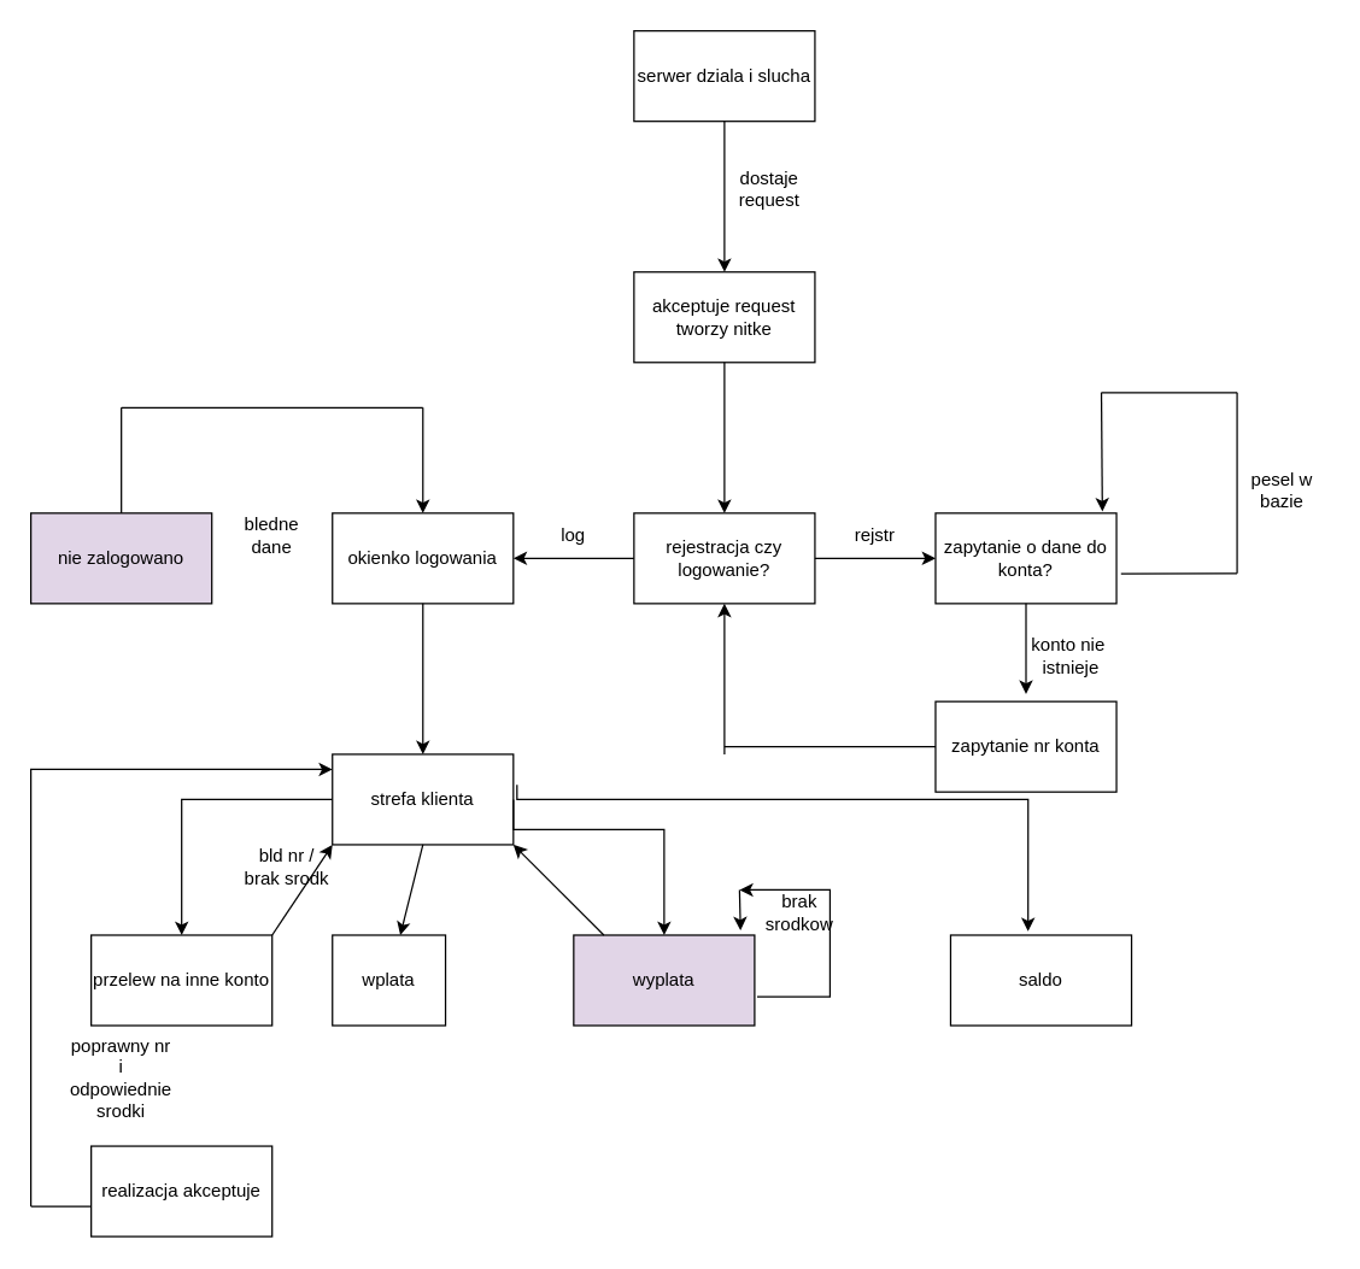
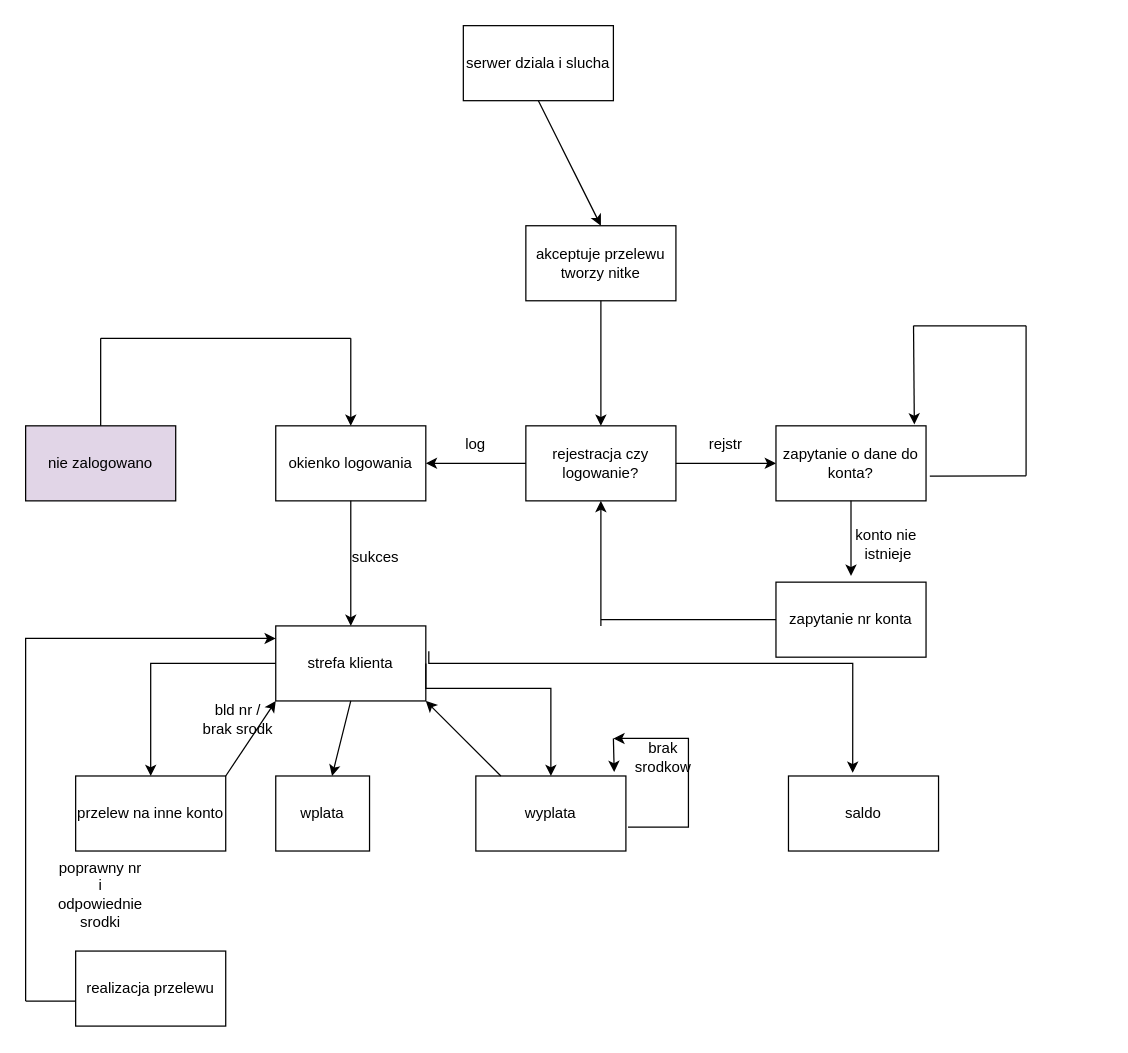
  <mxCell id="0" />
  <mxCell id="1" parent="0" />
- <mxCell id="2" value="serwer dziala i slucha" style="rounded=0;whiteSpace=wrap;html=1;" vertex="1" parent="1"><mxGeometry x="420" y="20" width="120" height="60" as="geometry" /></mxCell>
+ <mxCell id="2" value="serwer dziala i slucha" style="rounded=0;whiteSpace=wrap;html=1;" vertex="1" parent="1"><mxGeometry x="370" y="20" width="120" height="60" as="geometry" /></mxCell>
  <mxCell id="3" value="" style="endArrow=classic;html=1;rounded=0;exitX=0.5;exitY=1;exitDx=0;exitDy=0;" edge="1" parent="1" source="2"><mxGeometry width="50" height="50" relative="1" as="geometry"><mxPoint x="430" y="140" as="sourcePoint" /><mxPoint x="480" y="180" as="targetPoint" /></mxGeometry></mxCell>
- <mxCell id="4" value="akceptuje request tworzy nitke" style="rounded=0;whiteSpace=wrap;html=1;" vertex="1" parent="1"><mxGeometry x="420" y="180" width="120" height="60" as="geometry" /></mxCell>
- <mxCell id="5" value="dostaje request" style="text;html=1;strokeColor=none;fillColor=none;align=center;verticalAlign=middle;whiteSpace=wrap;rounded=0;" vertex="1" parent="1"><mxGeometry x="480" y="110" width="60" height="30" as="geometry" /></mxCell>
+ <mxCell id="4" value="akceptuje przelewu tworzy nitke" style="rounded=0;whiteSpace=wrap;html=1;" vertex="1" parent="1"><mxGeometry x="420" y="180" width="120" height="60" as="geometry" /></mxCell>
  <mxCell id="6" value="" style="endArrow=classic;html=1;rounded=0;exitX=0.5;exitY=1;exitDx=0;exitDy=0;" edge="1" parent="1" source="4"><mxGeometry width="50" height="50" relative="1" as="geometry"><mxPoint x="430" y="350" as="sourcePoint" /><mxPoint x="480" y="340" as="targetPoint" /></mxGeometry></mxCell>
  <mxCell id="7" value="rejestracja czy logowanie?" style="rounded=0;whiteSpace=wrap;html=1;" vertex="1" parent="1"><mxGeometry x="420" y="340" width="120" height="60" as="geometry" /></mxCell>
  <mxCell id="8" value="" style="endArrow=classic;html=1;rounded=0;exitX=0;exitY=0.5;exitDx=0;exitDy=0;" edge="1" parent="1" source="7"><mxGeometry width="50" height="50" relative="1" as="geometry"><mxPoint x="430" y="340" as="sourcePoint" /><mxPoint x="340" y="370" as="targetPoint" /></mxGeometry></mxCell>
  <mxCell id="9" value="" style="endArrow=classic;html=1;rounded=0;exitX=1;exitY=0.5;exitDx=0;exitDy=0;" edge="1" parent="1" source="7"><mxGeometry width="50" height="50" relative="1" as="geometry"><mxPoint x="430" y="340" as="sourcePoint" /><mxPoint x="620" y="370" as="targetPoint" /></mxGeometry></mxCell>
  <mxCell id="10" value="log" style="text;html=1;strokeColor=none;fillColor=none;align=center;verticalAlign=middle;whiteSpace=wrap;rounded=0;" vertex="1" parent="1"><mxGeometry x="350" y="340" width="60" height="30" as="geometry" /></mxCell>
  <mxCell id="11" value="rejstr" style="text;html=1;strokeColor=none;fillColor=none;align=center;verticalAlign=middle;whiteSpace=wrap;rounded=0;" vertex="1" parent="1"><mxGeometry x="550" y="340" width="60" height="30" as="geometry" /></mxCell>
  <mxCell id="12" value="okienko logowania" style="rounded=0;whiteSpace=wrap;html=1;" vertex="1" parent="1"><mxGeometry x="220" y="340" width="120" height="60" as="geometry" /></mxCell>
  <mxCell id="13" value="" style="endArrow=classic;html=1;rounded=0;exitX=0.5;exitY=1;exitDx=0;exitDy=0;" edge="1" parent="1" source="12"><mxGeometry width="50" height="50" relative="1" as="geometry"><mxPoint x="430" y="460" as="sourcePoint" /><mxPoint x="280" y="500" as="targetPoint" /></mxGeometry></mxCell>
  <mxCell id="14" value="nie zalogowano" style="rounded=0;whiteSpace=wrap;html=1;fillColor=#e1d5e7;" vertex="1" parent="1"><mxGeometry x="20" y="340" width="120" height="60" as="geometry" /></mxCell>
- <mxCell id="15" value="bledne dane" style="text;html=1;strokeColor=none;fillColor=none;align=center;verticalAlign=middle;whiteSpace=wrap;rounded=0;" vertex="1" parent="1"><mxGeometry x="150" y="340" width="60" height="30" as="geometry" /></mxCell>
  <mxCell id="16" value="" style="endArrow=none;html=1;rounded=0;exitX=0.5;exitY=0;exitDx=0;exitDy=0;" edge="1" parent="1" source="14"><mxGeometry width="50" height="50" relative="1" as="geometry"><mxPoint x="430" y="450" as="sourcePoint" /><mxPoint x="80" y="270" as="targetPoint" /></mxGeometry></mxCell>
  <mxCell id="17" value="" style="endArrow=none;html=1;rounded=0;" edge="1" parent="1"><mxGeometry width="50" height="50" relative="1" as="geometry"><mxPoint x="80" y="270" as="sourcePoint" /><mxPoint x="280" y="270" as="targetPoint" /></mxGeometry></mxCell>
  <mxCell id="18" value="" style="endArrow=classic;html=1;rounded=0;entryX=0.5;entryY=0;entryDx=0;entryDy=0;" edge="1" parent="1" target="12"><mxGeometry width="50" height="50" relative="1" as="geometry"><mxPoint x="280" y="270" as="sourcePoint" /><mxPoint x="480" y="400" as="targetPoint" /></mxGeometry></mxCell>
  <mxCell id="19" value="strefa klienta" style="rounded=0;whiteSpace=wrap;html=1;" vertex="1" parent="1"><mxGeometry x="220" y="500" width="120" height="60" as="geometry" /></mxCell>
+ <mxCell id="20" value="sukces" style="text;html=1;strokeColor=none;fillColor=none;align=center;verticalAlign=middle;whiteSpace=wrap;rounded=0;" vertex="1" parent="1"><mxGeometry x="270" y="430" width="60" height="30" as="geometry" /></mxCell>
  <mxCell id="21" value="zapytanie o dane do konta?" style="rounded=0;whiteSpace=wrap;html=1;" vertex="1" parent="1"><mxGeometry x="620" y="340" width="120" height="60" as="geometry" /></mxCell>
  <mxCell id="22" value="" style="endArrow=classic;html=1;rounded=0;exitX=0.5;exitY=1;exitDx=0;exitDy=0;" edge="1" parent="1" source="21"><mxGeometry width="50" height="50" relative="1" as="geometry"><mxPoint x="430" y="440" as="sourcePoint" /><mxPoint x="680" y="460" as="targetPoint" /></mxGeometry></mxCell>
  <mxCell id="23" value="zapytanie nr konta" style="rounded=0;whiteSpace=wrap;html=1;" vertex="1" parent="1"><mxGeometry x="620" y="465" width="120" height="60" as="geometry" /></mxCell>
  <mxCell id="24" value="" style="endArrow=none;html=1;rounded=0;exitX=0;exitY=0.5;exitDx=0;exitDy=0;" edge="1" parent="1" source="23"><mxGeometry width="50" height="50" relative="1" as="geometry"><mxPoint x="430" y="440" as="sourcePoint" /><mxPoint x="480" y="495" as="targetPoint" /></mxGeometry></mxCell>
  <mxCell id="25" value="" style="endArrow=classic;html=1;rounded=0;" edge="1" parent="1"><mxGeometry width="50" height="50" relative="1" as="geometry"><mxPoint x="480" y="500" as="sourcePoint" /><mxPoint x="480" y="400" as="targetPoint" /></mxGeometry></mxCell>
  <mxCell id="26" value="konto nie&amp;nbsp;&lt;br&gt;istnieje" style="text;html=1;strokeColor=none;fillColor=none;align=center;verticalAlign=middle;whiteSpace=wrap;rounded=0;" vertex="1" parent="1"><mxGeometry x="680" y="420" width="60" height="30" as="geometry" /></mxCell>
- <mxCell id="27" value="pesel w bazie" style="text;html=1;strokeColor=none;fillColor=none;align=center;verticalAlign=middle;whiteSpace=wrap;rounded=0;" vertex="1" parent="1"><mxGeometry x="820" y="310" width="60" height="30" as="geometry" /></mxCell>
  <mxCell id="28" value="" style="endArrow=classic;html=1;rounded=0;entryX=0.922;entryY=-0.019;entryDx=0;entryDy=0;entryPerimeter=0;" edge="1" parent="1" target="21"><mxGeometry width="50" height="50" relative="1" as="geometry"><mxPoint x="730" y="260" as="sourcePoint" /><mxPoint x="730" y="290" as="targetPoint" /></mxGeometry></mxCell>
  <mxCell id="29" value="" style="endArrow=none;html=1;rounded=0;" edge="1" parent="1"><mxGeometry width="50" height="50" relative="1" as="geometry"><mxPoint x="820" y="260" as="sourcePoint" /><mxPoint x="820" y="380" as="targetPoint" /></mxGeometry></mxCell>
  <mxCell id="30" value="" style="endArrow=none;html=1;rounded=0;" edge="1" parent="1"><mxGeometry width="50" height="50" relative="1" as="geometry"><mxPoint x="730" y="260" as="sourcePoint" /><mxPoint x="820" y="260" as="targetPoint" /></mxGeometry></mxCell>
  <mxCell id="31" value="" style="endArrow=none;html=1;rounded=0;exitX=1.025;exitY=0.671;exitDx=0;exitDy=0;exitPerimeter=0;" edge="1" parent="1" source="21"><mxGeometry width="50" height="50" relative="1" as="geometry"><mxPoint x="740" y="410" as="sourcePoint" /><mxPoint x="820" y="380" as="targetPoint" /></mxGeometry></mxCell>
  <mxCell id="32" value="przelew na inne konto" style="rounded=0;whiteSpace=wrap;html=1;" vertex="1" parent="1"><mxGeometry y="620" width="120" height="60" as="geometry" x="60" /></mxCell>
  <mxCell id="33" value="wplata" style="rounded=0;whiteSpace=wrap;html=1;" vertex="1" parent="1"><mxGeometry x="220" y="620" width="75" height="60" as="geometry" /></mxCell>
- <mxCell id="34" value="wyplata" style="rounded=0;whiteSpace=wrap;html=1;fillColor=#e1d5e7;" vertex="1" parent="1"><mxGeometry x="380" y="620" width="120" height="60" as="geometry" /></mxCell>
+ <mxCell id="34" value="wyplata" style="rounded=0;whiteSpace=wrap;html=1;" vertex="1" parent="1"><mxGeometry x="380" y="620" width="120" height="60" as="geometry" /></mxCell>
  <mxCell id="35" value="saldo" style="rounded=0;whiteSpace=wrap;html=1;" vertex="1" parent="1"><mxGeometry x="630" y="620" width="120" height="60" as="geometry" /></mxCell>
  <mxCell id="36" value="" style="edgeStyle=segmentEdgeStyle;endArrow=classic;html=1;rounded=0;exitX=0;exitY=0.5;exitDx=0;exitDy=0;entryX=0.5;entryY=0;entryDx=0;entryDy=0;" edge="1" parent="1" source="19" target="32"><mxGeometry width="50" height="50" relative="1" as="geometry"><mxPoint x="130" y="590" as="sourcePoint" /><mxPoint x="180" y="590" as="targetPoint" /><Array as="points"><mxPoint x="120" y="530" /></Array></mxGeometry></mxCell>
  <mxCell id="37" value="" style="endArrow=classic;html=1;rounded=0;exitX=0.5;exitY=1;exitDx=0;exitDy=0;" edge="1" parent="1" source="19" target="33"><mxGeometry width="50" height="50" relative="1" as="geometry"><mxPoint x="260" y="620" as="sourcePoint" /><mxPoint x="310" y="570" as="targetPoint" /></mxGeometry></mxCell>
  <mxCell id="38" value="" style="edgeStyle=segmentEdgeStyle;endArrow=classic;html=1;rounded=0;exitX=1;exitY=0.5;exitDx=0;exitDy=0;entryX=0.5;entryY=0;entryDx=0;entryDy=0;" edge="1" parent="1" source="19" target="34"><mxGeometry width="50" height="50" relative="1" as="geometry"><mxPoint x="400" y="590" as="sourcePoint" /><mxPoint x="450" y="540" as="targetPoint" /><Array as="points"><mxPoint x="340" y="550" /><mxPoint x="440" y="550" /></Array></mxGeometry></mxCell>
  <mxCell id="39" value="" style="edgeStyle=segmentEdgeStyle;endArrow=classic;html=1;rounded=0;exitX=1.02;exitY=0.337;exitDx=0;exitDy=0;exitPerimeter=0;entryX=0.428;entryY=-0.042;entryDx=0;entryDy=0;entryPerimeter=0;" edge="1" parent="1" source="19" target="35"><mxGeometry width="50" height="50" relative="1" as="geometry"><mxPoint x="500" y="590" as="sourcePoint" /><mxPoint x="550" y="540" as="targetPoint" /><Array as="points"><mxPoint x="342" y="530" /><mxPoint x="681" y="530" /></Array></mxGeometry></mxCell>
  <mxCell id="40" value="" style="endArrow=classic;html=1;rounded=0;exitX=1;exitY=0;exitDx=0;exitDy=0;entryX=0;entryY=1;entryDx=0;entryDy=0;" edge="1" parent="1" source="32" target="19"><mxGeometry width="50" height="50" relative="1" as="geometry"><mxPoint x="150" y="770" as="sourcePoint" /><mxPoint x="200" y="720" as="targetPoint" /></mxGeometry></mxCell>
  <mxCell id="41" value="bld nr /&lt;br&gt;brak srodk" style="text;html=1;strokeColor=none;fillColor=none;align=center;verticalAlign=middle;whiteSpace=wrap;rounded=0;" vertex="1" parent="1"><mxGeometry x="160" y="560" width="60" height="30" as="geometry" /></mxCell>
- <mxCell id="42" value="realizacja akceptuje" style="rounded=0;whiteSpace=wrap;html=1;" vertex="1" parent="1"><mxGeometry y="760" width="120" height="60" as="geometry" x="60" /></mxCell>
+ <mxCell id="42" value="realizacja przelewu" style="rounded=0;whiteSpace=wrap;html=1;" vertex="1" parent="1"><mxGeometry y="760" width="120" height="60" as="geometry" x="60" /></mxCell>
  <mxCell id="43" value="poprawny nr i odpowiednie srodki" style="text;html=1;strokeColor=none;fillColor=none;align=center;verticalAlign=middle;whiteSpace=wrap;rounded=0;" vertex="1" parent="1"><mxGeometry x="50" y="700" width="60" height="30" as="geometry" /></mxCell>
  <mxCell id="44" value="" style="endArrow=classic;html=1;rounded=0;entryX=0;entryY=0.167;entryDx=0;entryDy=0;entryPerimeter=0;" edge="1" parent="1" target="19"><mxGeometry width="50" height="50" relative="1" as="geometry"><mxPoint x="20" y="800" as="sourcePoint" /><mxPoint x="70" y="510" as="targetPoint" /><Array as="points"><mxPoint x="20" y="510" /></Array></mxGeometry></mxCell>
  <mxCell id="45" value="" style="endArrow=none;html=1;rounded=0;" edge="1" parent="1"><mxGeometry width="50" height="50" relative="1" as="geometry"><mxPoint x="20" y="800" as="sourcePoint" /><mxPoint y="800" as="targetPoint" x="60" /></mxGeometry></mxCell>
  <mxCell id="46" value="" style="edgeStyle=elbowEdgeStyle;elbow=horizontal;endArrow=classic;html=1;rounded=0;exitX=1.014;exitY=0.682;exitDx=0;exitDy=0;exitPerimeter=0;" edge="1" parent="1" source="34"><mxGeometry width="50" height="50" relative="1" as="geometry"><mxPoint x="540" y="660" as="sourcePoint" /><mxPoint x="490" y="590" as="targetPoint" /><Array as="points"><mxPoint x="550" y="620" /></Array></mxGeometry></mxCell>
  <mxCell id="47" value="" style="endArrow=classic;html=1;rounded=0;entryX=0.922;entryY=-0.053;entryDx=0;entryDy=0;entryPerimeter=0;" edge="1" parent="1" target="34"><mxGeometry width="50" height="50" relative="1" as="geometry"><mxPoint x="490" y="590" as="sourcePoint" /><mxPoint x="460" y="690" as="targetPoint" /></mxGeometry></mxCell>
  <mxCell id="48" value="brak srodkow" style="text;html=1;strokeColor=none;fillColor=none;align=center;verticalAlign=middle;whiteSpace=wrap;rounded=0;" vertex="1" parent="1"><mxGeometry x="500" y="590" width="60" height="30" as="geometry" /></mxCell>
  <mxCell id="49" value="" style="endArrow=classic;html=1;rounded=0;entryX=1;entryY=1;entryDx=0;entryDy=0;exitX=0.167;exitY=0;exitDx=0;exitDy=0;exitPerimeter=0;" edge="1" parent="1" source="34" target="19"><mxGeometry width="50" height="50" relative="1" as="geometry"><mxPoint x="360" y="620" as="sourcePoint" /><mxPoint x="410" y="570" as="targetPoint" /></mxGeometry></mxCell>
